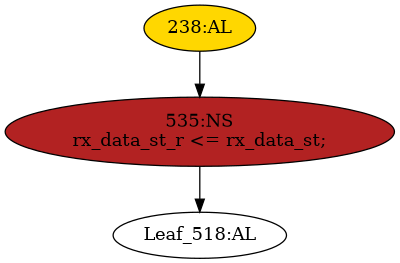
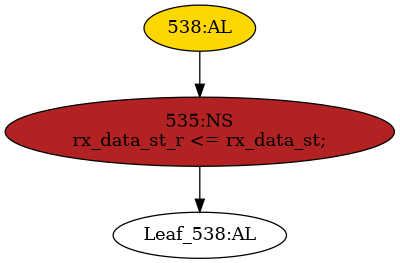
  strict digraph {
    node [style=filled]
    edge [cond="[]" lineno=None]
-   n1 [def_var="['rx_data_st_r']" label="Leaf_518:AL" style=""]
-   n2 [ast="<pyverilog.vparser.ast.Always object at 0x7f9fff9d2450>" clk_sens=True fillcolor=gold label="238:AL" sens="['clk']" statements="[]" typ=Always use_var="['rx_data_st']"]
+   n1 [def_var="['rx_data_st_r']" label="Leaf_538:AL" style=""]
+   n2 [ast="<pyverilog.vparser.ast.Always object at 0x7f9fff9d2450>" clk_sens=True fillcolor=gold label="538:AL" sens="['clk']" statements="[]" typ=Always use_var="['rx_data_st']"]
    n3 [ast="<pyverilog.vparser.ast.NonblockingSubstitution object at 0x7fa020e95b50>" fillcolor=firebrick label="535:NS\nrx_data_st_r <= rx_data_st;" statements="[<pyverilog.vparser.ast.NonblockingSubstitution object at 0x7fa020e95b50>]" typ=NonblockingSubstitution]
    n2 -> n3
    n3 -> n1
  }
